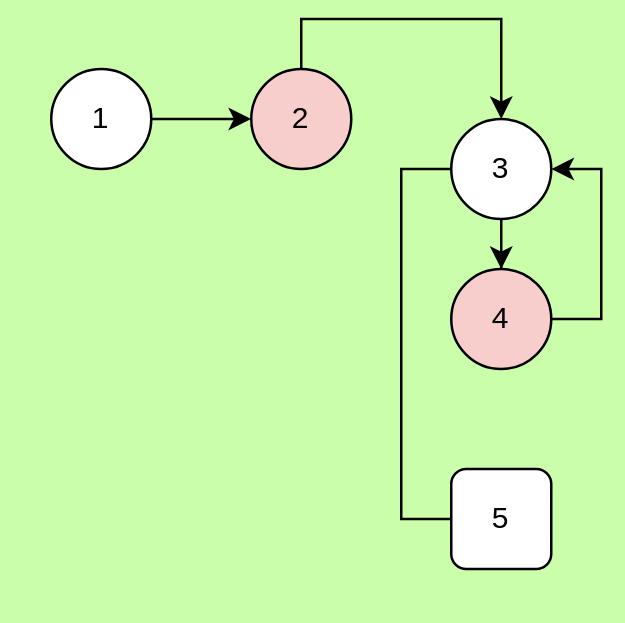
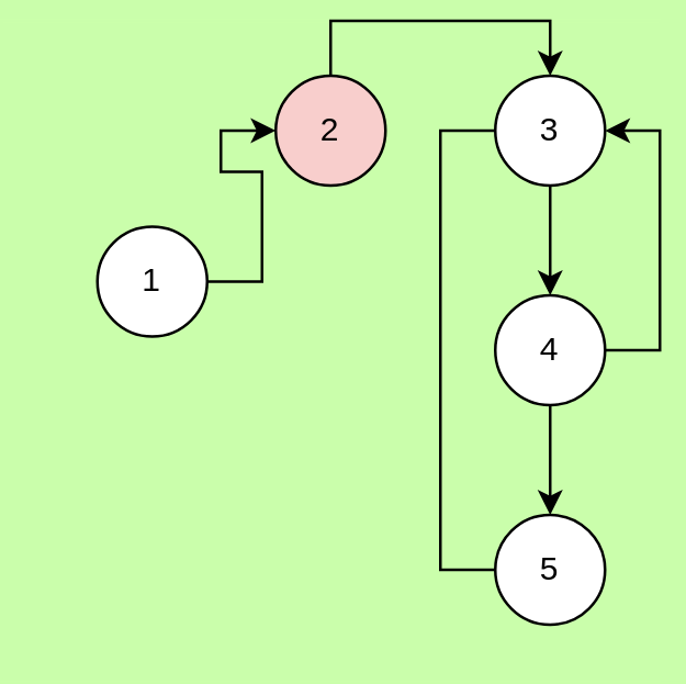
  <mxCell id="0" />
  <mxCell id="1" parent="0" />
  <mxCell id="2" style="edgeStyle=orthogonalEdgeStyle;rounded=0;orthogonalLoop=1;jettySize=auto;html=1;exitX=1;exitY=0.5;exitDx=0;exitDy=0;entryX=0;entryY=0.5;entryDx=0;entryDy=0;" edge="1" parent="1" source="3" target="5"><mxGeometry relative="1" as="geometry" /></mxCell>
- <mxCell id="3" value="&lt;font style=&quot;font-size: 12px;&quot;&gt;1&lt;/font&gt;" style="ellipse;whiteSpace=wrap;html=1;aspect=fixed;" parent="1" vertex="1"><mxGeometry x="20" y="20" width="40" height="40" as="geometry" /></mxCell>
+ <mxCell id="3" value="&lt;font style=&quot;font-size: 12px;&quot;&gt;1&lt;/font&gt;" style="ellipse;whiteSpace=wrap;html=1;aspect=fixed;" parent="1" vertex="1"><mxGeometry x="35" y="75" width="40" height="40" as="geometry" /></mxCell>
  <mxCell id="4" style="edgeStyle=orthogonalEdgeStyle;rounded=0;orthogonalLoop=1;jettySize=auto;html=1;exitX=0.5;exitY=0;exitDx=0;exitDy=0;entryX=0.5;entryY=0;entryDx=0;entryDy=0;" edge="1" parent="1" source="5" target="7"><mxGeometry relative="1" as="geometry" /></mxCell>
  <mxCell id="5" value="2" style="ellipse;whiteSpace=wrap;html=1;aspect=fixed;fillColor=#f8cecc;" vertex="1" parent="1"><mxGeometry x="100" y="20" width="40" height="40" as="geometry" /></mxCell>
  <mxCell id="6" style="edgeStyle=orthogonalEdgeStyle;rounded=0;orthogonalLoop=1;jettySize=auto;html=1;exitX=0.5;exitY=1;exitDx=0;exitDy=0;" edge="1" parent="1" source="7" target="10"><mxGeometry relative="1" as="geometry" /></mxCell>
- <mxCell id="7" value="3" style="ellipse;whiteSpace=wrap;html=1;aspect=fixed;" vertex="1" parent="1"><mxGeometry x="180" y="40" width="40" height="40" as="geometry" /></mxCell>
+ <mxCell id="7" value="3" style="ellipse;whiteSpace=wrap;html=1;aspect=fixed;" vertex="1" parent="1"><mxGeometry x="180" y="20" width="40" height="40" as="geometry" /></mxCell>
  <mxCell id="8" style="edgeStyle=orthogonalEdgeStyle;rounded=0;orthogonalLoop=1;jettySize=auto;html=1;exitX=1;exitY=0.5;exitDx=0;exitDy=0;entryX=1;entryY=0.5;entryDx=0;entryDy=0;" edge="1" parent="1" source="10" target="7"><mxGeometry relative="1" as="geometry" /></mxCell>
- <mxCell id="10" value="4" style="ellipse;whiteSpace=wrap;html=1;aspect=fixed;fillColor=#f8cecc;" vertex="1" parent="1"><mxGeometry x="180" y="100" width="40" height="40" as="geometry" /></mxCell>
+ <mxCell id="9" style="edgeStyle=orthogonalEdgeStyle;rounded=0;orthogonalLoop=1;jettySize=auto;html=1;exitX=0.5;exitY=1;exitDx=0;exitDy=0;" edge="1" parent="1" source="10" target="12"><mxGeometry relative="1" as="geometry" /></mxCell>
+ <mxCell id="10" value="4" style="ellipse;whiteSpace=wrap;html=1;aspect=fixed;" vertex="1" parent="1"><mxGeometry x="180" y="100" width="40" height="40" as="geometry" /></mxCell>
  <mxCell id="11" style="edgeStyle=orthogonalEdgeStyle;rounded=0;orthogonalLoop=1;jettySize=auto;html=1;exitX=0;exitY=0.5;exitDx=0;exitDy=0;entryX=0;entryY=0.5;entryDx=0;entryDy=0;endArrow=none;" edge="1" parent="1" source="12" target="7"><mxGeometry relative="1" as="geometry" /></mxCell>
- <mxCell id="12" value="5" style="whiteSpace=wrap;html=1;aspect=fixed;rounded=1;" vertex="1" parent="1"><mxGeometry x="180" y="180" width="40" height="40" as="geometry" /></mxCell>
+ <mxCell id="12" value="5" style="ellipse;whiteSpace=wrap;html=1;aspect=fixed;" vertex="1" parent="1"><mxGeometry x="180" y="180" width="40" height="40" as="geometry" /></mxCell>
